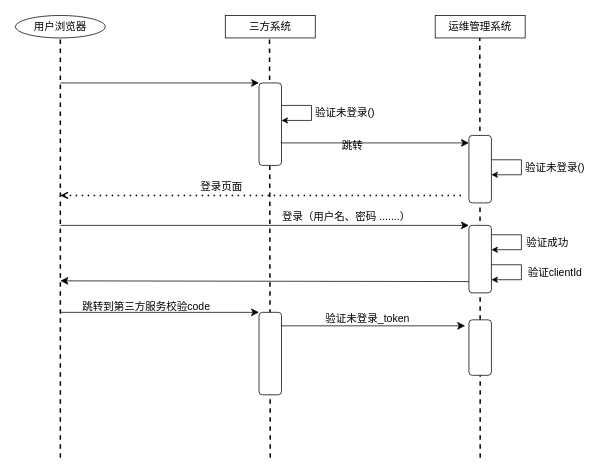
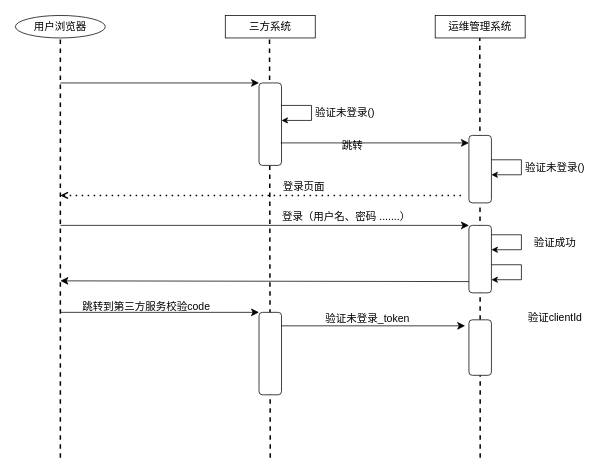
  <mxCell id="0" />
  <mxCell id="1" parent="0" />
  <mxCell id="2" value="" style="endArrow=none;dashed=1;html=1;rounded=0;entryX=0.5;entryY=1;entryDx=0;entryDy=0;strokeWidth=2;" edge="1" parent="1" source="33"><mxGeometry width="50" height="50" relative="1" as="geometry"><mxPoint x="640" y="610" as="sourcePoint" /><mxPoint x="639.5" y="50" as="targetPoint" /></mxGeometry></mxCell>
  <mxCell id="3" value="" style="endArrow=none;dashed=1;html=1;rounded=0;entryX=0.5;entryY=1;entryDx=0;entryDy=0;strokeWidth=2;" edge="1" parent="1"><mxGeometry width="50" height="50" relative="1" as="geometry"><mxPoint x="360" y="610" as="sourcePoint" /><mxPoint x="359" y="50" as="targetPoint" /></mxGeometry></mxCell>
  <mxCell id="4" value="&lt;font style=&quot;font-size: 14px;&quot;&gt;用户浏览器&lt;/font&gt;" style="ellipse;whiteSpace=wrap;html=1;" vertex="1" parent="1"><mxGeometry x="20" y="20" width="120" height="30" as="geometry" /></mxCell>
  <mxCell id="5" value="&lt;font style=&quot;font-size: 14px;&quot;&gt;三方系统&lt;/font&gt;" style="rounded=0;whiteSpace=wrap;html=1;" vertex="1" parent="1"><mxGeometry x="300" y="20" width="120" height="30" as="geometry" /></mxCell>
  <mxCell id="6" value="&lt;font style=&quot;font-size: 14px;&quot;&gt;运维管理系统&lt;/font&gt;" style="rounded=0;whiteSpace=wrap;html=1;" vertex="1" parent="1"><mxGeometry x="580" y="20" width="120" height="30" as="geometry" /></mxCell>
  <mxCell id="7" value="" style="endArrow=none;dashed=1;html=1;rounded=0;entryX=0.5;entryY=1;entryDx=0;entryDy=0;strokeWidth=2;" edge="1" parent="1" target="4"><mxGeometry width="50" height="50" relative="1" as="geometry"><mxPoint x="80" y="610" as="sourcePoint" /><mxPoint x="80" y="70" as="targetPoint" /></mxGeometry></mxCell>
  <mxCell id="8" value="" style="rounded=1;whiteSpace=wrap;html=1;" vertex="1" parent="1"><mxGeometry x="345" y="110" width="30" height="110" as="geometry" /></mxCell>
  <mxCell id="9" value="" style="endArrow=classic;html=1;rounded=0;entryX=0;entryY=0;entryDx=0;entryDy=0;endSize=8;" edge="1" parent="1" target="8"><mxGeometry width="50" height="50" relative="1" as="geometry"><mxPoint x="80" y="110" as="sourcePoint" /><mxPoint x="230" y="110" as="targetPoint" /></mxGeometry></mxCell>
  <mxCell id="10" value="" style="endArrow=classic;html=1;rounded=0;exitX=1;exitY=0.25;exitDx=0;exitDy=0;entryX=1;entryY=0.5;entryDx=0;entryDy=0;" edge="1" parent="1"><mxGeometry width="50" height="50" relative="1" as="geometry"><mxPoint x="375" y="140" as="sourcePoint" /><mxPoint x="375" y="160" as="targetPoint" /><Array as="points"><mxPoint x="415" y="140" /><mxPoint x="415" y="160" /></Array></mxGeometry></mxCell>
  <mxCell id="11" value="&lt;font style=&quot;font-size: 14px;&quot;&gt;验证未登录()&lt;/font&gt;" style="text;html=1;align=center;verticalAlign=middle;whiteSpace=wrap;rounded=0;" vertex="1" parent="1"><mxGeometry x="415" y="137.5" width="90" height="25" as="geometry" /></mxCell>
  <mxCell id="12" value="" style="endArrow=classic;html=1;rounded=0;endSize=8;entryX=0;entryY=0;entryDx=0;entryDy=0;" edge="1" parent="1"><mxGeometry width="50" height="50" relative="1" as="geometry"><mxPoint x="374" y="190" as="sourcePoint" /><mxPoint x="625" y="190" as="targetPoint" /></mxGeometry></mxCell>
  <mxCell id="13" value="" style="rounded=1;whiteSpace=wrap;html=1;" vertex="1" parent="1"><mxGeometry x="625" y="180" width="30" height="90" as="geometry" /></mxCell>
  <mxCell id="14" value="&lt;span style=&quot;font-size: 14px;&quot;&gt;跳转&lt;/span&gt;" style="text;html=1;align=center;verticalAlign=middle;whiteSpace=wrap;rounded=0;" vertex="1" parent="1"><mxGeometry x="425" y="180" width="90" height="25" as="geometry" /></mxCell>
  <mxCell id="15" value="" style="endArrow=classic;html=1;rounded=0;exitX=1;exitY=0.25;exitDx=0;exitDy=0;entryX=1;entryY=0.5;entryDx=0;entryDy=0;" edge="1" parent="1"><mxGeometry width="50" height="50" relative="1" as="geometry"><mxPoint x="655" y="212.5" as="sourcePoint" /><mxPoint x="655" y="232.5" as="targetPoint" /><Array as="points"><mxPoint x="695" y="212.5" /><mxPoint x="695" y="232.5" /></Array></mxGeometry></mxCell>
  <mxCell id="16" value="&lt;font style=&quot;font-size: 14px;&quot;&gt;验证未登录()&lt;/font&gt;" style="text;html=1;align=center;verticalAlign=middle;whiteSpace=wrap;rounded=0;" vertex="1" parent="1"><mxGeometry x="695" y="210" width="90" height="25" as="geometry" /></mxCell>
  <mxCell id="17" value="" style="endArrow=none;dashed=1;html=1;dashPattern=1 3;strokeWidth=2;rounded=0;startArrow=open;startFill=0;" edge="1" parent="1"><mxGeometry width="50" height="50" relative="1" as="geometry"><mxPoint x="80" y="260" as="sourcePoint" /><mxPoint x="620" y="260" as="targetPoint" /></mxGeometry></mxCell>
- <mxCell id="18" value="&lt;span style=&quot;font-size: 14px;&quot;&gt;登录页面&lt;/span&gt;" style="text;html=1;align=center;verticalAlign=middle;whiteSpace=wrap;rounded=0;" vertex="1" parent="1"><mxGeometry x="250" y="235" width="90" height="25" as="geometry" /></mxCell>
+ <mxCell id="18" value="&lt;span style=&quot;font-size: 14px;&quot;&gt;登录页面&lt;/span&gt;" style="text;html=1;align=center;verticalAlign=middle;whiteSpace=wrap;rounded=0;" vertex="1" parent="1"><mxGeometry x="360" y="235" width="90" height="25" as="geometry" /></mxCell>
  <mxCell id="19" value="" style="rounded=1;whiteSpace=wrap;html=1;" vertex="1" parent="1"><mxGeometry x="625" y="300" width="30" height="90" as="geometry" /></mxCell>
  <mxCell id="20" value="" style="endArrow=classic;html=1;rounded=0;entryX=0;entryY=0;entryDx=0;entryDy=0;endSize=8;" edge="1" parent="1" target="19"><mxGeometry width="50" height="50" relative="1" as="geometry"><mxPoint x="80" y="300" as="sourcePoint" /><mxPoint x="345" y="300" as="targetPoint" /></mxGeometry></mxCell>
  <mxCell id="21" value="&lt;span style=&quot;font-size: 14px;&quot;&gt;登录（用户名、密码 .......）&lt;/span&gt;" style="text;html=1;align=center;verticalAlign=middle;whiteSpace=wrap;rounded=0;" vertex="1" parent="1"><mxGeometry x="375" y="275" width="170" height="25" as="geometry" /></mxCell>
  <mxCell id="22" value="" style="endArrow=classic;html=1;rounded=0;exitX=1;exitY=0.25;exitDx=0;exitDy=0;entryX=1;entryY=0.5;entryDx=0;entryDy=0;" edge="1" parent="1"><mxGeometry width="50" height="50" relative="1" as="geometry"><mxPoint x="655" y="312.5" as="sourcePoint" /><mxPoint x="655" y="332.5" as="targetPoint" /><Array as="points"><mxPoint x="695" y="312.5" /><mxPoint x="695" y="332.5" /></Array></mxGeometry></mxCell>
- <mxCell id="23" value="&lt;font style=&quot;font-size: 14px;&quot;&gt;验证成功&lt;/font&gt;" style="text;html=1;align=center;verticalAlign=middle;whiteSpace=wrap;rounded=0;" vertex="1" parent="1"><mxGeometry x="685" y="310" width="90" height="25" as="geometry" /></mxCell>
+ <mxCell id="23" value="&lt;font style=&quot;font-size: 14px;&quot;&gt;验证成功&lt;/font&gt;" style="text;html=1;align=center;verticalAlign=middle;whiteSpace=wrap;rounded=0;" vertex="1" parent="1"><mxGeometry x="695" y="310" width="90" height="25" as="geometry" /></mxCell>
  <mxCell id="24" value="" style="endArrow=classic;html=1;rounded=0;exitX=1;exitY=0.25;exitDx=0;exitDy=0;entryX=1;entryY=0.5;entryDx=0;entryDy=0;" edge="1" parent="1"><mxGeometry width="50" height="50" relative="1" as="geometry"><mxPoint x="655" y="352.5" as="sourcePoint" /><mxPoint x="655" y="372.5" as="targetPoint" /><Array as="points"><mxPoint x="695" y="352.5" /><mxPoint x="695" y="372.5" /></Array></mxGeometry></mxCell>
- <mxCell id="25" value="&lt;font style=&quot;font-size: 14px;&quot;&gt;验证clientId&lt;/font&gt;" style="text;html=1;align=center;verticalAlign=middle;whiteSpace=wrap;rounded=0;" vertex="1" parent="1"><mxGeometry x="695" y="350" width="90" height="25" as="geometry" /></mxCell>
+ <mxCell id="25" value="&lt;font style=&quot;font-size: 14px;&quot;&gt;验证clientId&lt;/font&gt;" style="text;html=1;align=center;verticalAlign=middle;whiteSpace=wrap;rounded=0;" vertex="1" parent="1"><mxGeometry x="695" y="410" width="90" height="25" as="geometry" /></mxCell>
  <mxCell id="26" value="" style="endArrow=classic;html=1;rounded=0;endSize=8;exitX=0;exitY=0.833;exitDx=0;exitDy=0;exitPerimeter=0;" edge="1" parent="1" source="19"><mxGeometry width="50" height="50" relative="1" as="geometry"><mxPoint x="140" y="374" as="sourcePoint" /><mxPoint x="80" y="374" as="targetPoint" /></mxGeometry></mxCell>
  <mxCell id="27" value="" style="endArrow=classic;html=1;rounded=0;entryX=0;entryY=0;entryDx=0;entryDy=0;endSize=8;" edge="1" parent="1"><mxGeometry width="50" height="50" relative="1" as="geometry"><mxPoint x="80" y="416" as="sourcePoint" /><mxPoint x="345" y="416" as="targetPoint" /></mxGeometry></mxCell>
  <mxCell id="28" value="" style="rounded=1;whiteSpace=wrap;html=1;" vertex="1" parent="1"><mxGeometry x="345" y="416" width="30" height="110" as="geometry" /></mxCell>
  <mxCell id="29" value="&lt;span style=&quot;font-size: 14px;&quot;&gt;跳转到第三方服务校验code&lt;/span&gt;" style="text;html=1;align=center;verticalAlign=middle;whiteSpace=wrap;rounded=0;" vertex="1" parent="1"><mxGeometry x="100" y="396" width="190" height="25" as="geometry" /></mxCell>
  <mxCell id="30" value="" style="endArrow=classic;html=1;rounded=0;endSize=8;" edge="1" parent="1"><mxGeometry width="50" height="50" relative="1" as="geometry"><mxPoint x="375" y="434" as="sourcePoint" /><mxPoint x="620" y="434" as="targetPoint" /></mxGeometry></mxCell>
  <mxCell id="31" value="&lt;span style=&quot;font-size: 14px;&quot;&gt;验证未登录_token&lt;/span&gt;" style="text;html=1;align=center;verticalAlign=middle;whiteSpace=wrap;rounded=0;" vertex="1" parent="1"><mxGeometry x="420" y="415" width="140" height="20" as="geometry" /></mxCell>
  <mxCell id="32" value="" style="endArrow=none;dashed=1;html=1;rounded=0;entryX=0.5;entryY=1;entryDx=0;entryDy=0;strokeWidth=2;" edge="1" parent="1" target="33"><mxGeometry width="50" height="50" relative="1" as="geometry"><mxPoint x="640" y="610" as="sourcePoint" /><mxPoint x="639.5" y="50" as="targetPoint" /></mxGeometry></mxCell>
  <mxCell id="33" value="" style="rounded=1;whiteSpace=wrap;html=1;" vertex="1" parent="1"><mxGeometry x="625" y="426" width="30" height="74" as="geometry" /></mxCell>
